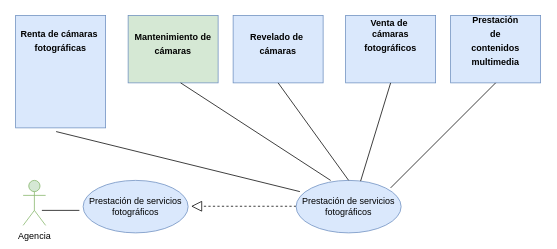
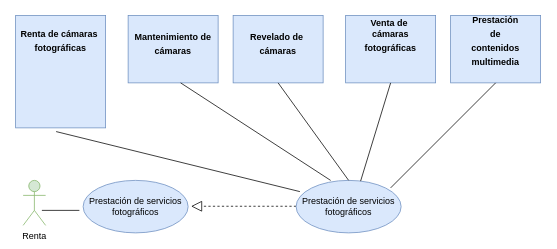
  <mxCell id="0" />
  <mxCell id="1" parent="0" />
- <mxCell id="2" value="Agencia&lt;br&gt;" style="shape=umlActor;verticalLabelPosition=bottom;verticalAlign=top;html=1;fillColor=#d5e8d4;strokeColor=#82b366;" vertex="1" parent="1"><mxGeometry x="30" y="240" width="30" height="60" as="geometry" /></mxCell>
+ <mxCell id="2" value="Renta&lt;br&gt;" style="shape=umlActor;verticalLabelPosition=bottom;verticalAlign=top;html=1;fillColor=#d5e8d4;strokeColor=#82b366;" vertex="1" parent="1"><mxGeometry x="30" y="240" width="30" height="60" as="geometry" /></mxCell>
  <mxCell id="3" value="Prestación de servicios fotográficos" style="ellipse;whiteSpace=wrap;html=1;fillColor=#dae8fc;strokeColor=#6c8ebf;" vertex="1" parent="1"><mxGeometry x="110" y="240" width="140" height="70" as="geometry" /></mxCell>
  <mxCell id="4" value="" style="endArrow=block;dashed=1;endFill=0;endSize=12;html=1;rounded=0;" edge="1" parent="1"><mxGeometry width="160" relative="1" as="geometry"><mxPoint x="394" y="274.5" as="sourcePoint" /><mxPoint x="254" y="274.5" as="targetPoint" /><Array as="points"><mxPoint x="304" y="274.5" /></Array></mxGeometry></mxCell>
  <mxCell id="5" value="Prestación de servicios fotográficos" style="ellipse;whiteSpace=wrap;html=1;fillColor=#dae8fc;strokeColor=#6c8ebf;" vertex="1" parent="1"><mxGeometry x="394" y="240" width="140" height="70" as="geometry" /></mxCell>
  <mxCell id="6" value="&lt;p style=&quot;margin:0px;margin-top:4px;text-align:center;&quot;&gt;&lt;br&gt;&lt;b&gt;Renta de cámaras&amp;nbsp;&lt;/b&gt;&lt;/p&gt;&lt;p style=&quot;margin:0px;margin-top:4px;text-align:center;&quot;&gt;&lt;b&gt;fotográficas&lt;/b&gt;&lt;br&gt;&lt;/p&gt;&lt;p style=&quot;margin:0px;margin-top:4px;text-align:center;&quot;&gt;&lt;b&gt;&lt;br&gt;&lt;/b&gt;&lt;/p&gt;" style="verticalAlign=top;align=left;overflow=fill;fontSize=12;fontFamily=Helvetica;html=1;fillColor=#dae8fc;strokeColor=#6c8ebf;" vertex="1" parent="1"><mxGeometry x="20" y="20" width="120" height="150" as="geometry" /></mxCell>
- <mxCell id="7" value="&lt;p style=&quot;margin: 4px 0px 0px; text-align: center;&quot;&gt;&lt;b style=&quot;background-color: initial;&quot;&gt;&lt;br&gt;&lt;/b&gt;&lt;/p&gt;&lt;p style=&quot;margin: 4px 0px 0px; text-align: center;&quot;&gt;&lt;b style=&quot;background-color: initial;&quot;&gt;Mantenimiento de&lt;/b&gt;&lt;/p&gt;&lt;p style=&quot;margin: 4px 0px 0px; text-align: center;&quot;&gt;&lt;b&gt;cámaras&lt;/b&gt;&lt;br&gt;&lt;/p&gt;&lt;div&gt;&lt;b&gt;&lt;br&gt;&lt;/b&gt;&lt;/div&gt;" style="verticalAlign=top;align=left;overflow=fill;fontSize=12;fontFamily=Helvetica;html=1;fillColor=#d5e8d4;strokeColor=#6c8ebf;" vertex="1" parent="1"><mxGeometry x="170" y="20" width="120" height="90" as="geometry" /></mxCell>
+ <mxCell id="7" value="&lt;p style=&quot;margin: 4px 0px 0px; text-align: center;&quot;&gt;&lt;b style=&quot;background-color: initial;&quot;&gt;&lt;br&gt;&lt;/b&gt;&lt;/p&gt;&lt;p style=&quot;margin: 4px 0px 0px; text-align: center;&quot;&gt;&lt;b style=&quot;background-color: initial;&quot;&gt;Mantenimiento de&lt;/b&gt;&lt;/p&gt;&lt;p style=&quot;margin: 4px 0px 0px; text-align: center;&quot;&gt;&lt;b&gt;cámaras&lt;/b&gt;&lt;br&gt;&lt;/p&gt;&lt;div&gt;&lt;b&gt;&lt;br&gt;&lt;/b&gt;&lt;/div&gt;" style="verticalAlign=top;align=left;overflow=fill;fontSize=12;fontFamily=Helvetica;html=1;fillColor=#dae8fc;strokeColor=#6c8ebf;" vertex="1" parent="1"><mxGeometry x="170" y="20" width="120" height="90" as="geometry" /></mxCell>
  <mxCell id="8" value="&lt;p style=&quot;margin: 4px 0px 0px; text-align: center;&quot;&gt;&lt;b&gt;&lt;br&gt;&lt;/b&gt;&lt;/p&gt;&lt;p style=&quot;margin: 4px 0px 0px; text-align: center;&quot;&gt;&lt;b&gt;Revelado de&amp;nbsp;&lt;/b&gt;&lt;/p&gt;&lt;p style=&quot;margin: 4px 0px 0px; text-align: center;&quot;&gt;&lt;b&gt;cámaras&lt;/b&gt;&lt;br&gt;&lt;/p&gt;&lt;p style=&quot;margin: 4px 0px 0px; text-align: center;&quot;&gt;&lt;b&gt;&lt;br&gt;&lt;/b&gt;&lt;/p&gt;" style="verticalAlign=top;align=left;overflow=fill;fontSize=12;fontFamily=Helvetica;html=1;fillColor=#dae8fc;strokeColor=#6c8ebf;" vertex="1" parent="1"><mxGeometry x="310" y="20" width="120" height="90" as="geometry" /></mxCell>
- <mxCell id="9" value="&lt;p style=&quot;margin: 4px 0px 0px; text-align: center;&quot;&gt;&lt;b&gt;Venta de&amp;nbsp;&lt;/b&gt;&lt;/p&gt;&lt;div style=&quot;text-align: center;&quot;&gt;&lt;span style=&quot;background-color: initial;&quot;&gt;&lt;b&gt;cámaras&lt;/b&gt;&lt;/span&gt;&lt;/div&gt;&lt;p style=&quot;margin: 4px 0px 0px; text-align: center;&quot;&gt;&lt;b&gt;fotográficos&lt;/b&gt;&lt;br&gt;&lt;/p&gt;&lt;p style=&quot;margin: 4px 0px 0px; text-align: center;&quot;&gt;&lt;b&gt;&lt;br&gt;&lt;/b&gt;&lt;/p&gt;" style="verticalAlign=top;align=left;overflow=fill;fontSize=12;fontFamily=Helvetica;html=1;fillColor=#dae8fc;strokeColor=#6c8ebf;" vertex="1" parent="1"><mxGeometry x="460" y="20" width="120" height="90" as="geometry" /></mxCell>
+ <mxCell id="9" value="&lt;p style=&quot;margin: 4px 0px 0px; text-align: center;&quot;&gt;&lt;b&gt;Venta de&amp;nbsp;&lt;/b&gt;&lt;/p&gt;&lt;div style=&quot;text-align: center;&quot;&gt;&lt;span style=&quot;background-color: initial;&quot;&gt;&lt;b&gt;cámaras&lt;/b&gt;&lt;/span&gt;&lt;/div&gt;&lt;p style=&quot;margin: 4px 0px 0px; text-align: center;&quot;&gt;&lt;b&gt;fotográficas&lt;/b&gt;&lt;br&gt;&lt;/p&gt;&lt;p style=&quot;margin: 4px 0px 0px; text-align: center;&quot;&gt;&lt;b&gt;&lt;br&gt;&lt;/b&gt;&lt;/p&gt;" style="verticalAlign=top;align=left;overflow=fill;fontSize=12;fontFamily=Helvetica;html=1;fillColor=#dae8fc;strokeColor=#6c8ebf;" vertex="1" parent="1"><mxGeometry x="460" y="20" width="120" height="90" as="geometry" /></mxCell>
  <mxCell id="10" value="&lt;div style=&quot;text-align: center;&quot;&gt;&lt;span style=&quot;background-color: initial;&quot;&gt;&lt;b&gt;Prestación&lt;/b&gt;&lt;/span&gt;&lt;/div&gt;&lt;p style=&quot;margin: 4px 0px 0px; text-align: center;&quot;&gt;&lt;b&gt;&amp;nbsp;de&amp;nbsp;&lt;/b&gt;&lt;/p&gt;&lt;p style=&quot;margin: 4px 0px 0px; text-align: center;&quot;&gt;&lt;b&gt;contenidos&lt;/b&gt;&lt;/p&gt;&lt;p style=&quot;margin: 4px 0px 0px; text-align: center;&quot;&gt;&lt;b&gt;multimedia&lt;/b&gt;&lt;/p&gt;" style="verticalAlign=top;align=left;overflow=fill;fontSize=12;fontFamily=Helvetica;html=1;fillColor=#dae8fc;strokeColor=#6c8ebf;" vertex="1" parent="1"><mxGeometry x="600" y="20" width="120" height="90" as="geometry" /></mxCell>
  <mxCell id="11" value="" style="endArrow=none;html=1;rounded=0;" edge="1" parent="1"><mxGeometry width="50" height="50" relative="1" as="geometry"><mxPoint x="55" y="280" as="sourcePoint" /><mxPoint x="105" y="280" as="targetPoint" /></mxGeometry></mxCell>
  <mxCell id="12" value="" style="endArrow=none;html=1;rounded=0;entryX=0.45;entryY=1.033;entryDx=0;entryDy=0;entryPerimeter=0;exitX=0.036;exitY=0.214;exitDx=0;exitDy=0;exitPerimeter=0;" edge="1" parent="1" source="5" target="6"><mxGeometry width="50" height="50" relative="1" as="geometry"><mxPoint x="390" y="250" as="sourcePoint" /><mxPoint x="400" y="170" as="targetPoint" /></mxGeometry></mxCell>
  <mxCell id="13" value="" style="endArrow=none;html=1;rounded=0;entryX=0.45;entryY=1.033;entryDx=0;entryDy=0;entryPerimeter=0;" edge="1" parent="1"><mxGeometry width="50" height="50" relative="1" as="geometry"><mxPoint x="440" y="240" as="sourcePoint" /><mxPoint x="240" y="110" as="targetPoint" /></mxGeometry></mxCell>
  <mxCell id="14" value="" style="endArrow=none;html=1;rounded=0;entryX=0.45;entryY=1.033;entryDx=0;entryDy=0;entryPerimeter=0;exitX=0.5;exitY=0;exitDx=0;exitDy=0;" edge="1" parent="1" source="5"><mxGeometry width="50" height="50" relative="1" as="geometry"><mxPoint x="686" y="247.03" as="sourcePoint" /><mxPoint x="370" y="110" as="targetPoint" /></mxGeometry></mxCell>
  <mxCell id="15" value="" style="endArrow=none;html=1;rounded=0;entryX=0.45;entryY=1.033;entryDx=0;entryDy=0;entryPerimeter=0;exitX=0.614;exitY=0.014;exitDx=0;exitDy=0;exitPerimeter=0;" edge="1" parent="1" source="5"><mxGeometry width="50" height="50" relative="1" as="geometry"><mxPoint x="614" y="240" as="sourcePoint" /><mxPoint x="520" y="110" as="targetPoint" /></mxGeometry></mxCell>
  <mxCell id="16" value="" style="endArrow=none;html=1;rounded=0;entryX=0.5;entryY=1;entryDx=0;entryDy=0;exitX=0.9;exitY=0.143;exitDx=0;exitDy=0;exitPerimeter=0;" edge="1" parent="1" source="5" target="10"><mxGeometry width="50" height="50" relative="1" as="geometry"><mxPoint x="540" y="250" as="sourcePoint" /><mxPoint x="610" y="120" as="targetPoint" /></mxGeometry></mxCell>
